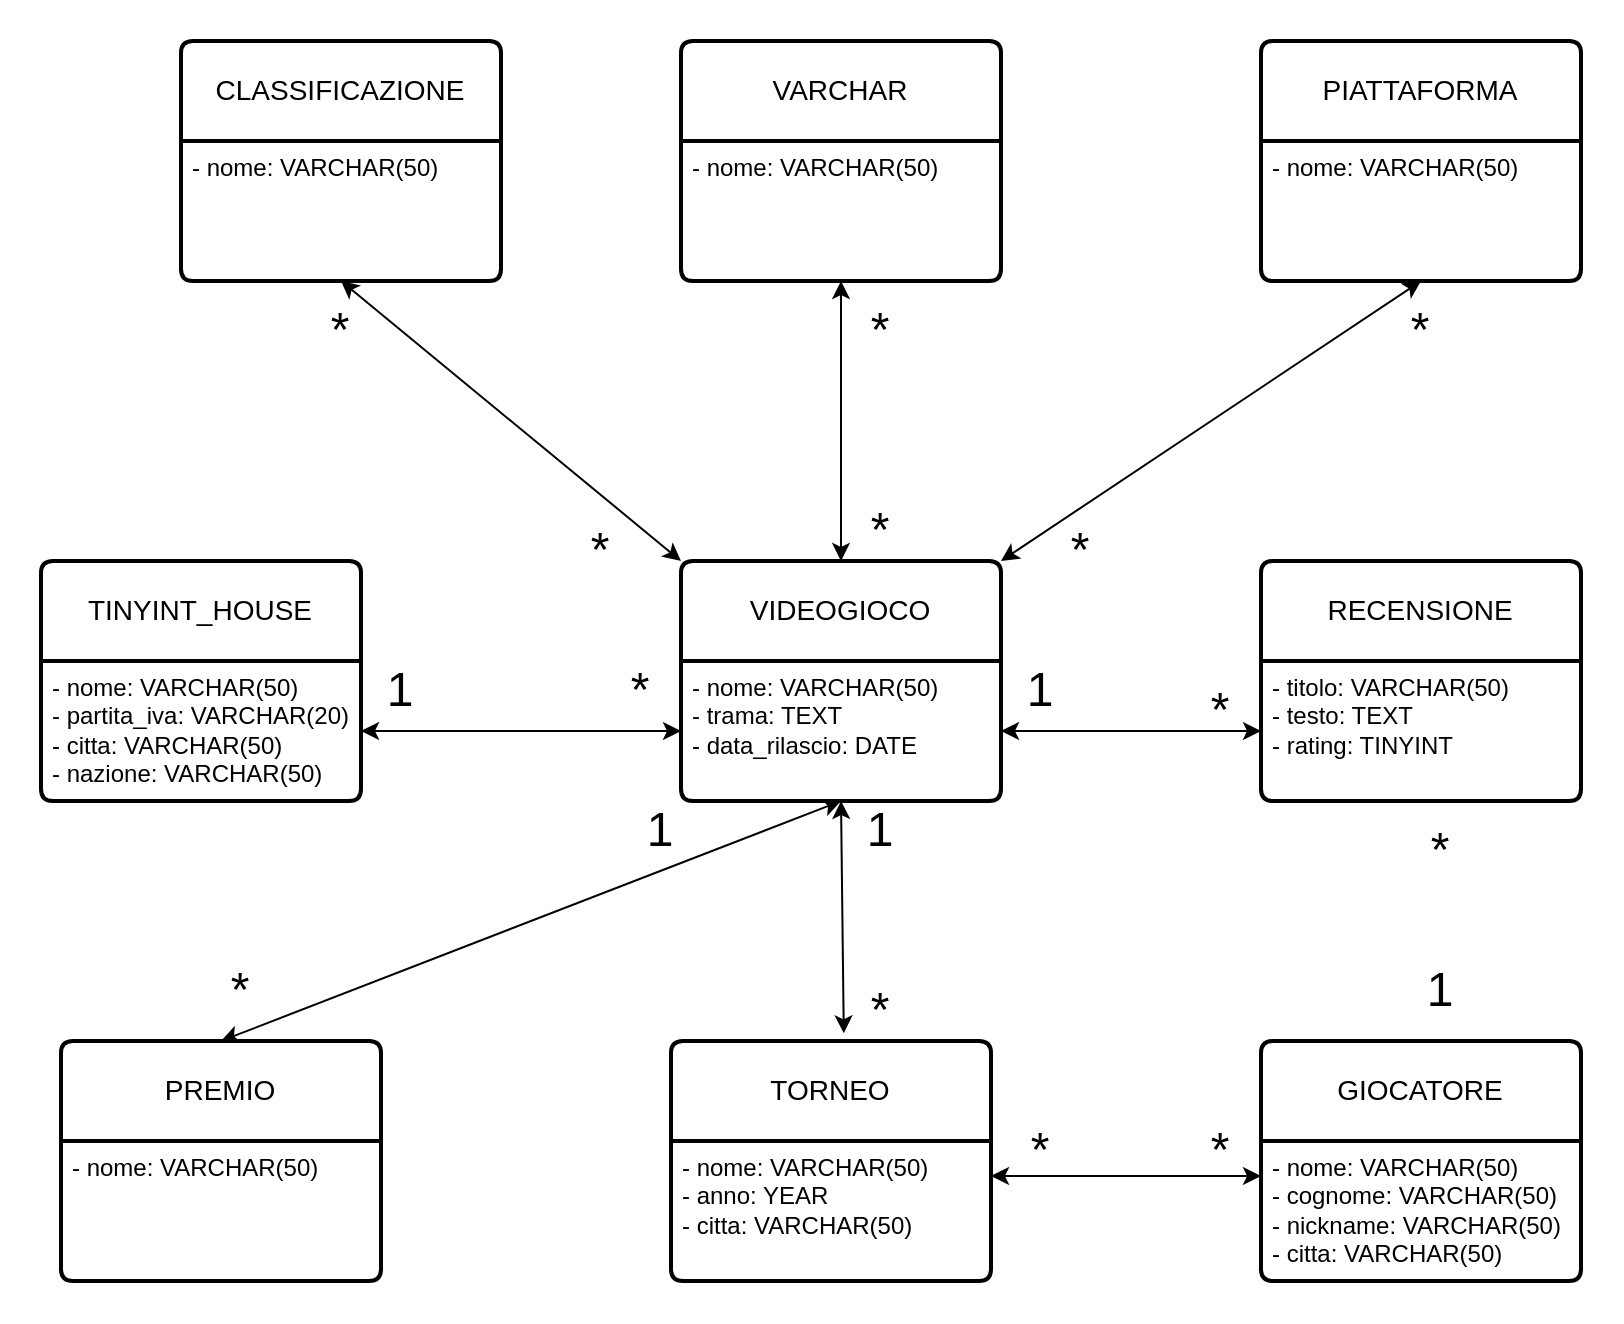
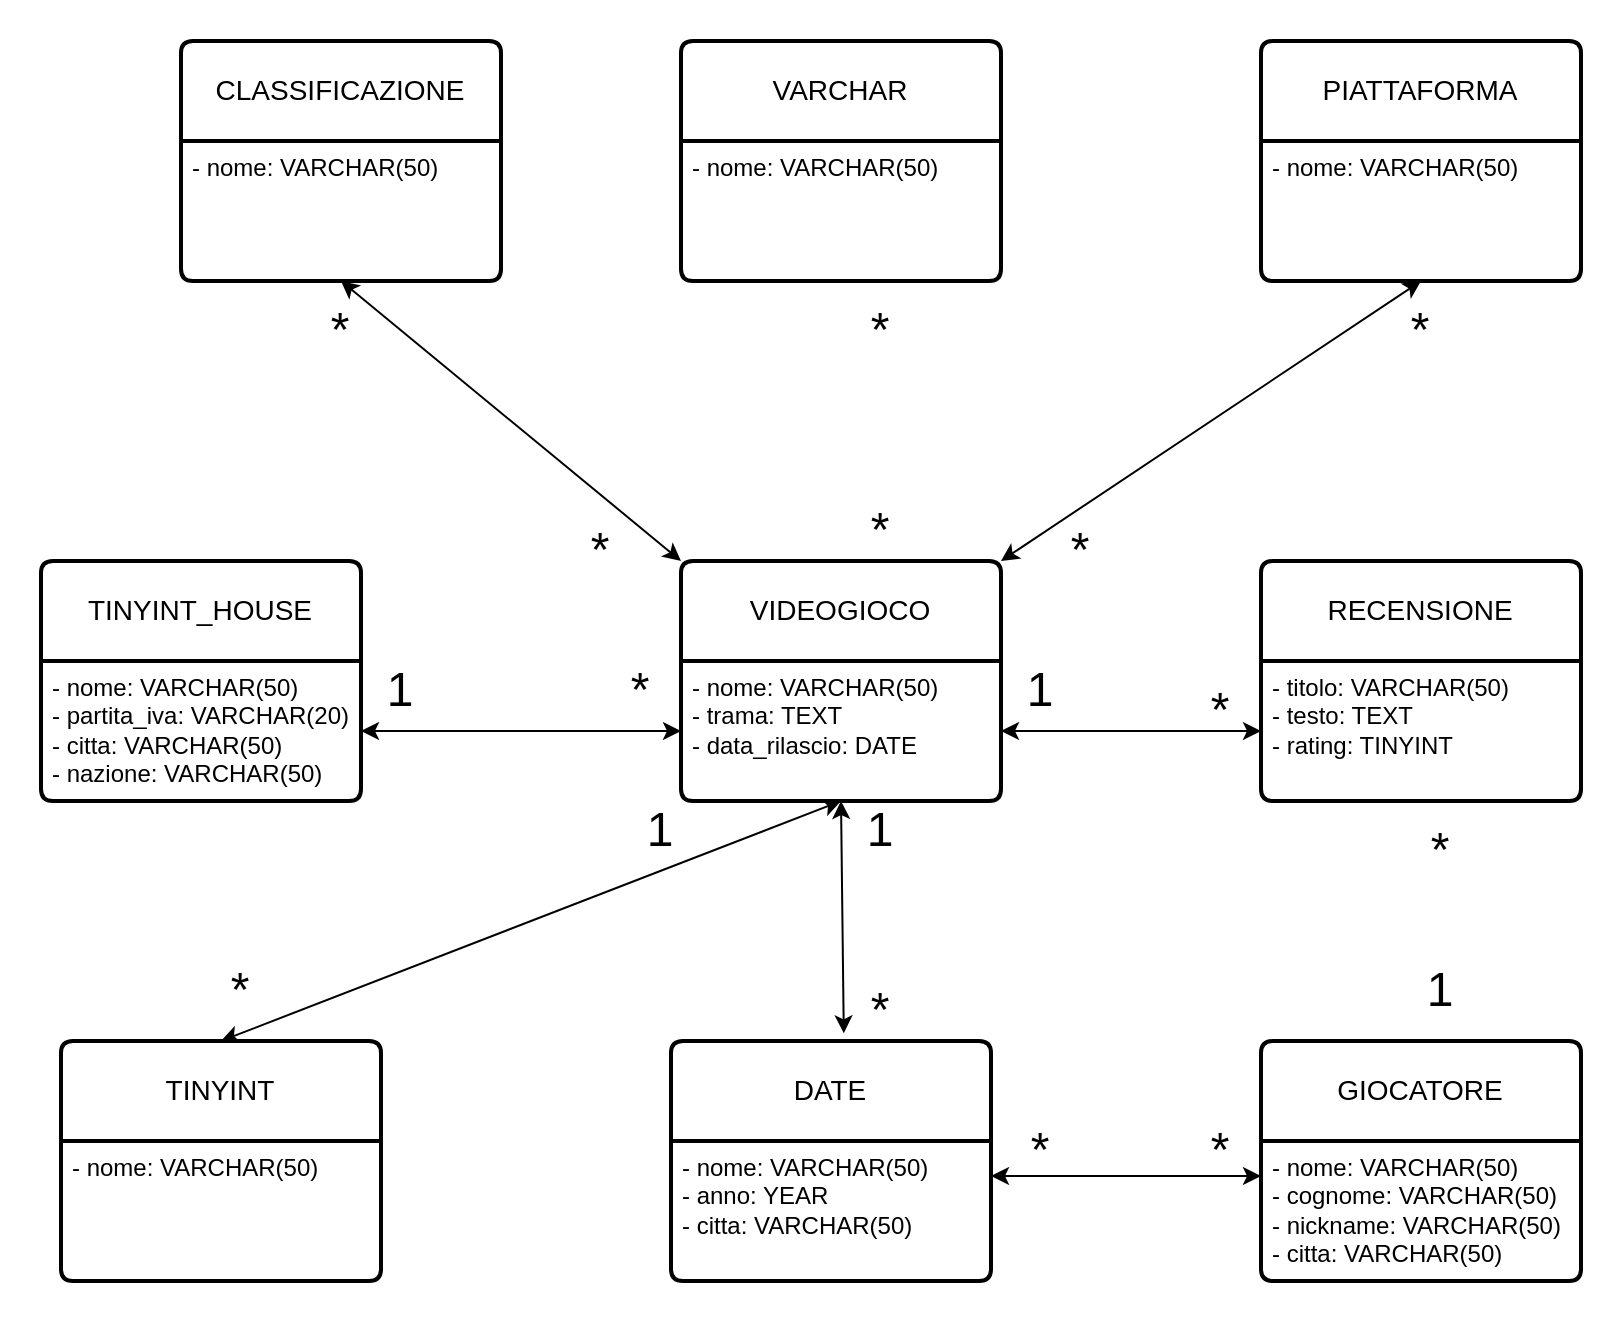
  <mxCell id="0" />
  <mxCell id="1" parent="0" />
  <mxCell id="2" value="VIDEOGIOCO" style="swimlane;childLayout=stackLayout;horizontal=1;startSize=50;horizontalStack=0;rounded=1;fontSize=14;fontStyle=0;strokeWidth=2;resizeParent=0;resizeLast=1;shadow=0;dashed=0;align=center;arcSize=4;whiteSpace=wrap;html=1;" vertex="1" parent="1"><mxGeometry x="340" y="280" width="160" height="120" as="geometry" /></mxCell>
  <mxCell id="3" value="- nome: VARCHAR(50)&lt;br style=&quot;border-color: var(--border-color);&quot;&gt;- trama: TEXT&lt;br style=&quot;border-color: var(--border-color);&quot;&gt;- data_rilascio: DATE" style="align=left;strokeColor=none;fillColor=none;spacingLeft=4;fontSize=12;verticalAlign=top;resizable=0;rotatable=0;part=1;html=1;" vertex="1" parent="2"><mxGeometry y="50" width="160" height="70" as="geometry" /></mxCell>
  <mxCell id="4" value="TINYINT_HOUSE" style="swimlane;childLayout=stackLayout;horizontal=1;startSize=50;horizontalStack=0;rounded=1;fontSize=14;fontStyle=0;strokeWidth=2;resizeParent=0;resizeLast=1;shadow=0;dashed=0;align=center;arcSize=4;whiteSpace=wrap;html=1;" vertex="1" parent="1"><mxGeometry x="20" y="280" width="160" height="120" as="geometry" /></mxCell>
  <mxCell id="5" value="- nome: VARCHAR(50)&lt;br&gt;- partita_iva: VARCHAR(20)&lt;br&gt;- citta: VARCHAR(50)&lt;br&gt;- nazione: VARCHAR(50)" style="align=left;strokeColor=none;fillColor=none;spacingLeft=4;fontSize=12;verticalAlign=top;resizable=0;rotatable=0;part=1;html=1;" vertex="1" parent="4"><mxGeometry y="50" width="160" height="70" as="geometry" /></mxCell>
- <mxCell id="6" value="TORNEO" style="swimlane;childLayout=stackLayout;horizontal=1;startSize=50;horizontalStack=0;rounded=1;fontSize=14;fontStyle=0;strokeWidth=2;resizeParent=0;resizeLast=1;shadow=0;dashed=0;align=center;arcSize=4;whiteSpace=wrap;html=1;" vertex="1" parent="1"><mxGeometry x="335" y="520" width="160" height="120" as="geometry" /></mxCell>
+ <mxCell id="6" value="DATE" style="swimlane;childLayout=stackLayout;horizontal=1;startSize=50;horizontalStack=0;rounded=1;fontSize=14;fontStyle=0;strokeWidth=2;resizeParent=0;resizeLast=1;shadow=0;dashed=0;align=center;arcSize=4;whiteSpace=wrap;html=1;" vertex="1" parent="1"><mxGeometry x="335" y="520" width="160" height="120" as="geometry" /></mxCell>
  <mxCell id="7" value="- nome: VARCHAR(50)&lt;br&gt;- anno: YEAR&lt;br&gt;- citta: VARCHAR(50)" style="align=left;strokeColor=none;fillColor=none;spacingLeft=4;fontSize=12;verticalAlign=top;resizable=0;rotatable=0;part=1;html=1;" vertex="1" parent="6"><mxGeometry y="50" width="160" height="70" as="geometry" /></mxCell>
  <mxCell id="8" value="PIATTAFORMA" style="swimlane;childLayout=stackLayout;horizontal=1;startSize=50;horizontalStack=0;rounded=1;fontSize=14;fontStyle=0;strokeWidth=2;resizeParent=0;resizeLast=1;shadow=0;dashed=0;align=center;arcSize=4;whiteSpace=wrap;html=1;" vertex="1" parent="1"><mxGeometry x="630" y="20" width="160" height="120" as="geometry" /></mxCell>
  <mxCell id="9" value="- nome: VARCHAR(50)" style="align=left;strokeColor=none;fillColor=none;spacingLeft=4;fontSize=12;verticalAlign=top;resizable=0;rotatable=0;part=1;html=1;" vertex="1" parent="8"><mxGeometry y="50" width="160" height="70" as="geometry" /></mxCell>
  <mxCell id="10" value="RECENSIONE" style="swimlane;childLayout=stackLayout;horizontal=1;startSize=50;horizontalStack=0;rounded=1;fontSize=14;fontStyle=0;strokeWidth=2;resizeParent=0;resizeLast=1;shadow=0;dashed=0;align=center;arcSize=4;whiteSpace=wrap;html=1;" vertex="1" parent="1"><mxGeometry x="630" y="280" width="160" height="120" as="geometry" /></mxCell>
  <mxCell id="11" value="- titolo: VARCHAR(50)&lt;br&gt;- testo: TEXT&lt;br&gt;- rating: TINYINT" style="align=left;strokeColor=none;fillColor=none;spacingLeft=4;fontSize=12;verticalAlign=top;resizable=0;rotatable=0;part=1;html=1;" vertex="1" parent="10"><mxGeometry y="50" width="160" height="70" as="geometry" /></mxCell>
- <mxCell id="12" value="PREMIO" style="swimlane;childLayout=stackLayout;horizontal=1;startSize=50;horizontalStack=0;rounded=1;fontSize=14;fontStyle=0;strokeWidth=2;resizeParent=0;resizeLast=1;shadow=0;dashed=0;align=center;arcSize=4;whiteSpace=wrap;html=1;" vertex="1" parent="1"><mxGeometry x="30" y="520" width="160" height="120" as="geometry" /></mxCell>
+ <mxCell id="12" value="TINYINT" style="swimlane;childLayout=stackLayout;horizontal=1;startSize=50;horizontalStack=0;rounded=1;fontSize=14;fontStyle=0;strokeWidth=2;resizeParent=0;resizeLast=1;shadow=0;dashed=0;align=center;arcSize=4;whiteSpace=wrap;html=1;" vertex="1" parent="1"><mxGeometry x="30" y="520" width="160" height="120" as="geometry" /></mxCell>
  <mxCell id="13" value="- nome: VARCHAR(50)" style="align=left;strokeColor=none;fillColor=none;spacingLeft=4;fontSize=12;verticalAlign=top;resizable=0;rotatable=0;part=1;html=1;" vertex="1" parent="12"><mxGeometry y="50" width="160" height="70" as="geometry" /></mxCell>
  <mxCell id="14" value="VARCHAR" style="swimlane;childLayout=stackLayout;horizontal=1;startSize=50;horizontalStack=0;rounded=1;fontSize=14;fontStyle=0;strokeWidth=2;resizeParent=0;resizeLast=1;shadow=0;dashed=0;align=center;arcSize=4;whiteSpace=wrap;html=1;" vertex="1" parent="1"><mxGeometry x="340" y="20" width="160" height="120" as="geometry" /></mxCell>
  <mxCell id="15" value="- nome: VARCHAR(50)" style="align=left;strokeColor=none;fillColor=none;spacingLeft=4;fontSize=12;verticalAlign=top;resizable=0;rotatable=0;part=1;html=1;" vertex="1" parent="14"><mxGeometry y="50" width="160" height="70" as="geometry" /></mxCell>
  <mxCell id="16" value="CLASSIFICAZIONE" style="swimlane;childLayout=stackLayout;horizontal=1;startSize=50;horizontalStack=0;rounded=1;fontSize=14;fontStyle=0;strokeWidth=2;resizeParent=0;resizeLast=1;shadow=0;dashed=0;align=center;arcSize=4;whiteSpace=wrap;html=1;" vertex="1" parent="1"><mxGeometry x="90" y="20" width="160" height="120" as="geometry" /></mxCell>
  <mxCell id="17" value="- nome: VARCHAR(50)" style="align=left;strokeColor=none;fillColor=none;spacingLeft=4;fontSize=12;verticalAlign=top;resizable=0;rotatable=0;part=1;html=1;" vertex="1" parent="16"><mxGeometry y="50" width="160" height="70" as="geometry" /></mxCell>
  <mxCell id="18" value="&lt;font style=&quot;font-size: 24px;&quot;&gt;*&lt;/font&gt;" style="text;html=1;strokeColor=none;fillColor=none;align=center;verticalAlign=middle;whiteSpace=wrap;rounded=0;" vertex="1" parent="1"><mxGeometry x="290" y="330" width="60" height="30" as="geometry" /></mxCell>
  <mxCell id="19" value="&lt;font style=&quot;font-size: 24px;&quot;&gt;1&lt;/font&gt;" style="text;html=1;strokeColor=none;fillColor=none;align=center;verticalAlign=middle;whiteSpace=wrap;rounded=0;" vertex="1" parent="1"><mxGeometry x="170" y="330" width="60" height="30" as="geometry" /></mxCell>
  <mxCell id="20" value="" style="endArrow=classic;startArrow=classic;html=1;rounded=0;exitX=1;exitY=0.5;exitDx=0;exitDy=0;entryX=0;entryY=0.5;entryDx=0;entryDy=0;" edge="1" parent="1" source="5" target="3"><mxGeometry width="50" height="50" relative="1" as="geometry"><mxPoint x="350" y="240" as="sourcePoint" /><mxPoint x="400" y="190" as="targetPoint" /></mxGeometry></mxCell>
  <mxCell id="21" value="" style="endArrow=classic;startArrow=classic;html=1;rounded=0;exitX=0;exitY=0;exitDx=0;exitDy=0;" edge="1" parent="1" source="2"><mxGeometry width="50" height="50" relative="1" as="geometry"><mxPoint x="500" y="320" as="sourcePoint" /><mxPoint x="170" y="140" as="targetPoint" /></mxGeometry></mxCell>
  <mxCell id="22" value="&lt;font style=&quot;font-size: 24px;&quot;&gt;*&lt;/font&gt;" style="text;html=1;strokeColor=none;fillColor=none;align=center;verticalAlign=middle;whiteSpace=wrap;rounded=0;" vertex="1" parent="1"><mxGeometry x="140" y="150" width="60" height="30" as="geometry" /></mxCell>
  <mxCell id="23" value="&lt;font style=&quot;font-size: 24px;&quot;&gt;*&lt;/font&gt;" style="text;html=1;strokeColor=none;fillColor=none;align=center;verticalAlign=middle;whiteSpace=wrap;rounded=0;" vertex="1" parent="1"><mxGeometry x="270" y="260" width="60" height="30" as="geometry" /></mxCell>
- <mxCell id="24" value="" style="endArrow=classic;startArrow=classic;html=1;rounded=0;entryX=0.5;entryY=1;entryDx=0;entryDy=0;exitX=0.5;exitY=0;exitDx=0;exitDy=0;" edge="1" parent="1" source="2" target="14"><mxGeometry width="50" height="50" relative="1" as="geometry"><mxPoint x="500" y="320" as="sourcePoint" /><mxPoint x="550" y="270" as="targetPoint" /></mxGeometry></mxCell>
  <mxCell id="25" value="&lt;font style=&quot;font-size: 24px;&quot;&gt;*&lt;/font&gt;" style="text;html=1;strokeColor=none;fillColor=none;align=center;verticalAlign=middle;whiteSpace=wrap;rounded=0;" vertex="1" parent="1"><mxGeometry x="410" y="150" width="60" height="30" as="geometry" /></mxCell>
  <mxCell id="26" value="&lt;font style=&quot;font-size: 24px;&quot;&gt;*&lt;/font&gt;" style="text;html=1;strokeColor=none;fillColor=none;align=center;verticalAlign=middle;whiteSpace=wrap;rounded=0;" vertex="1" parent="1"><mxGeometry x="410" y="250" width="60" height="30" as="geometry" /></mxCell>
  <mxCell id="27" value="" style="endArrow=classic;startArrow=classic;html=1;rounded=0;exitX=1;exitY=0;exitDx=0;exitDy=0;entryX=0.5;entryY=1;entryDx=0;entryDy=0;" edge="1" parent="1" source="2" target="9"><mxGeometry width="50" height="50" relative="1" as="geometry"><mxPoint x="500" y="320" as="sourcePoint" /><mxPoint x="550" y="270" as="targetPoint" /></mxGeometry></mxCell>
  <mxCell id="28" value="&lt;font style=&quot;font-size: 24px;&quot;&gt;*&lt;/font&gt;" style="text;html=1;strokeColor=none;fillColor=none;align=center;verticalAlign=middle;whiteSpace=wrap;rounded=0;" vertex="1" parent="1"><mxGeometry x="680" y="150" width="60" height="30" as="geometry" /></mxCell>
  <mxCell id="29" value="&lt;font style=&quot;font-size: 24px;&quot;&gt;*&lt;/font&gt;" style="text;html=1;strokeColor=none;fillColor=none;align=center;verticalAlign=middle;whiteSpace=wrap;rounded=0;" vertex="1" parent="1"><mxGeometry x="510" y="260" width="60" height="30" as="geometry" /></mxCell>
  <mxCell id="30" value="" style="endArrow=classic;startArrow=classic;html=1;rounded=0;exitX=1;exitY=0.5;exitDx=0;exitDy=0;entryX=0;entryY=0.5;entryDx=0;entryDy=0;" edge="1" parent="1" source="3" target="11"><mxGeometry width="50" height="50" relative="1" as="geometry"><mxPoint x="190" y="375" as="sourcePoint" /><mxPoint x="350" y="375" as="targetPoint" /></mxGeometry></mxCell>
  <mxCell id="31" value="&lt;font style=&quot;font-size: 24px;&quot;&gt;*&lt;/font&gt;" style="text;html=1;strokeColor=none;fillColor=none;align=center;verticalAlign=middle;whiteSpace=wrap;rounded=0;" vertex="1" parent="1"><mxGeometry x="580" y="340" width="60" height="30" as="geometry" /></mxCell>
  <mxCell id="32" value="&lt;font style=&quot;font-size: 24px;&quot;&gt;1&lt;/font&gt;" style="text;html=1;strokeColor=none;fillColor=none;align=center;verticalAlign=middle;whiteSpace=wrap;rounded=0;" vertex="1" parent="1"><mxGeometry x="490" y="330" width="60" height="30" as="geometry" /></mxCell>
  <mxCell id="33" value="GIOCATORE" style="swimlane;childLayout=stackLayout;horizontal=1;startSize=50;horizontalStack=0;rounded=1;fontSize=14;fontStyle=0;strokeWidth=2;resizeParent=0;resizeLast=1;shadow=0;dashed=0;align=center;arcSize=4;whiteSpace=wrap;html=1;" vertex="1" parent="1"><mxGeometry x="630" y="520" width="160" height="120" as="geometry" /></mxCell>
  <mxCell id="34" value="- nome: VARCHAR(50)&lt;br&gt;- cognome: VARCHAR(50)&lt;br&gt;- nickname: VARCHAR(50)&lt;br&gt;- citta: VARCHAR(50)" style="align=left;strokeColor=none;fillColor=none;spacingLeft=4;fontSize=12;verticalAlign=top;resizable=0;rotatable=0;part=1;html=1;" vertex="1" parent="33"><mxGeometry y="50" width="160" height="70" as="geometry" /></mxCell>
  <mxCell id="35" value="&lt;font style=&quot;font-size: 24px;&quot;&gt;*&lt;/font&gt;" style="text;html=1;strokeColor=none;fillColor=none;align=center;verticalAlign=middle;whiteSpace=wrap;rounded=0;" vertex="1" parent="1"><mxGeometry x="690" y="410" width="60" height="30" as="geometry" /></mxCell>
  <mxCell id="36" value="&lt;font style=&quot;font-size: 24px;&quot;&gt;1&lt;/font&gt;" style="text;html=1;strokeColor=none;fillColor=none;align=center;verticalAlign=middle;whiteSpace=wrap;rounded=0;" vertex="1" parent="1"><mxGeometry x="690" y="480" width="60" height="30" as="geometry" /></mxCell>
  <mxCell id="37" value="" style="endArrow=classic;startArrow=classic;html=1;rounded=0;exitX=0.5;exitY=0;exitDx=0;exitDy=0;entryX=0.5;entryY=1;entryDx=0;entryDy=0;" edge="1" parent="1" source="12" target="3"><mxGeometry width="50" height="50" relative="1" as="geometry"><mxPoint x="190" y="375" as="sourcePoint" /><mxPoint x="350" y="375" as="targetPoint" /></mxGeometry></mxCell>
  <mxCell id="38" value="&lt;font style=&quot;font-size: 24px;&quot;&gt;*&lt;/font&gt;" style="text;html=1;strokeColor=none;fillColor=none;align=center;verticalAlign=middle;whiteSpace=wrap;rounded=0;" vertex="1" parent="1"><mxGeometry x="90" y="480" width="60" height="30" as="geometry" /></mxCell>
  <mxCell id="39" value="&lt;font style=&quot;font-size: 24px;&quot;&gt;1&lt;/font&gt;" style="text;html=1;strokeColor=none;fillColor=none;align=center;verticalAlign=middle;whiteSpace=wrap;rounded=0;" vertex="1" parent="1"><mxGeometry x="300" y="400" width="60" height="30" as="geometry" /></mxCell>
  <mxCell id="40" value="" style="endArrow=classic;startArrow=classic;html=1;rounded=0;exitX=1;exitY=0.25;exitDx=0;exitDy=0;entryX=0;entryY=0.25;entryDx=0;entryDy=0;" edge="1" parent="1" source="7" target="34"><mxGeometry width="50" height="50" relative="1" as="geometry"><mxPoint x="510" y="375" as="sourcePoint" /><mxPoint x="640" y="375" as="targetPoint" /></mxGeometry></mxCell>
  <mxCell id="41" value="&lt;font style=&quot;font-size: 24px;&quot;&gt;*&lt;/font&gt;" style="text;html=1;strokeColor=none;fillColor=none;align=center;verticalAlign=middle;whiteSpace=wrap;rounded=0;" vertex="1" parent="1"><mxGeometry x="490" y="560" width="60" height="30" as="geometry" /></mxCell>
  <mxCell id="42" value="&lt;font style=&quot;font-size: 24px;&quot;&gt;*&lt;/font&gt;" style="text;html=1;strokeColor=none;fillColor=none;align=center;verticalAlign=middle;whiteSpace=wrap;rounded=0;" vertex="1" parent="1"><mxGeometry x="580" y="560" width="60" height="30" as="geometry" /></mxCell>
  <mxCell id="43" value="" style="endArrow=classic;startArrow=classic;html=1;rounded=0;entryX=0.5;entryY=1;entryDx=0;entryDy=0;exitX=0.54;exitY=-0.032;exitDx=0;exitDy=0;exitPerimeter=0;" edge="1" parent="1" source="6" target="3"><mxGeometry width="50" height="50" relative="1" as="geometry"><mxPoint x="120" y="530" as="sourcePoint" /><mxPoint x="430" y="410" as="targetPoint" /></mxGeometry></mxCell>
  <mxCell id="44" value="&lt;font style=&quot;font-size: 24px;&quot;&gt;*&lt;/font&gt;" style="text;html=1;strokeColor=none;fillColor=none;align=center;verticalAlign=middle;whiteSpace=wrap;rounded=0;" vertex="1" parent="1"><mxGeometry x="410" y="490" width="60" height="30" as="geometry" /></mxCell>
  <mxCell id="45" value="&lt;font style=&quot;font-size: 24px;&quot;&gt;1&lt;/font&gt;" style="text;html=1;strokeColor=none;fillColor=none;align=center;verticalAlign=middle;whiteSpace=wrap;rounded=0;" vertex="1" parent="1"><mxGeometry x="410" y="400" width="60" height="30" as="geometry" /></mxCell>
